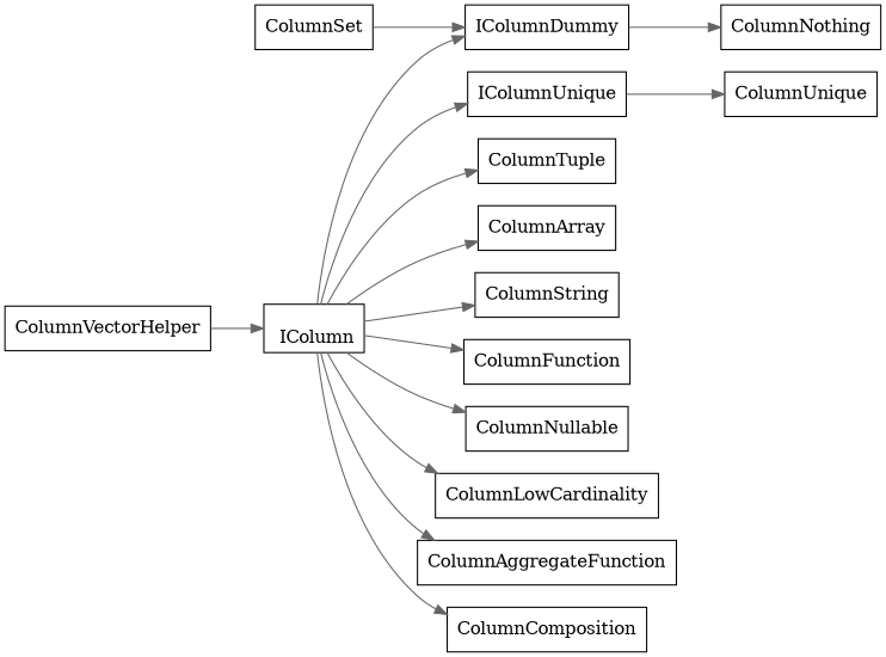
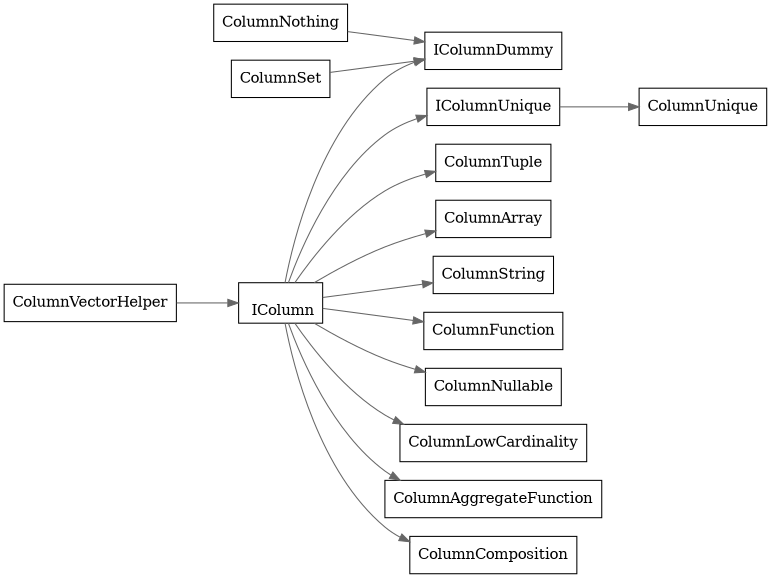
  digraph {
    newrank=true
    rankdir=LR
    node [shape=box]
    edge [color=gray40]
    n1 [label="{{\n      IColumn\n    }}" shape=record]
    IColumnDummy
    IColumnUnique
    ColumnTuple
    ColumnArray
    ColumnString
    ColumnFunction
    ColumnNullable
    ColumnLowCardinality
    ColumnAggregateFunction
    ColumnComposition
    ColumnNothing
    ColumnUnique
    ColumnVectorHelper
    ColumnSet
    n1 -> IColumnDummy
    n1 -> IColumnUnique
    n1 -> ColumnTuple
    n1 -> ColumnArray
    n1 -> ColumnString
    n1 -> ColumnFunction
    n1 -> ColumnNullable
    n1 -> ColumnLowCardinality
    n1 -> ColumnAggregateFunction
    n1 -> ColumnComposition
-   IColumnDummy -> ColumnNothing
+   ColumnNothing -> IColumnDummy
    IColumnUnique -> ColumnUnique
    ColumnVectorHelper -> n1
    ColumnSet -> IColumnDummy
  }
